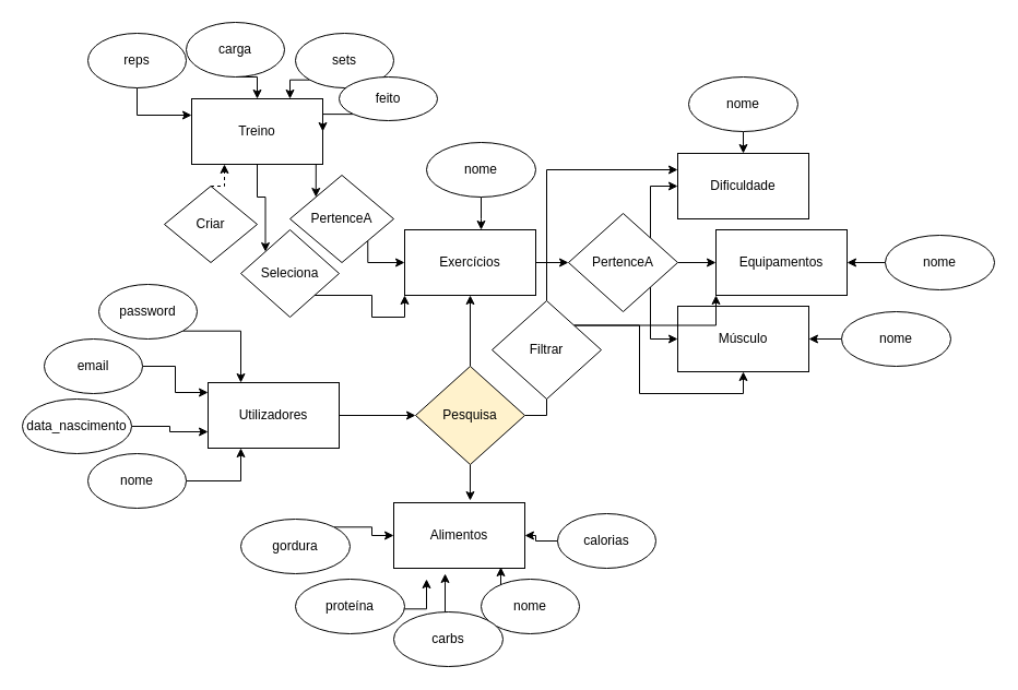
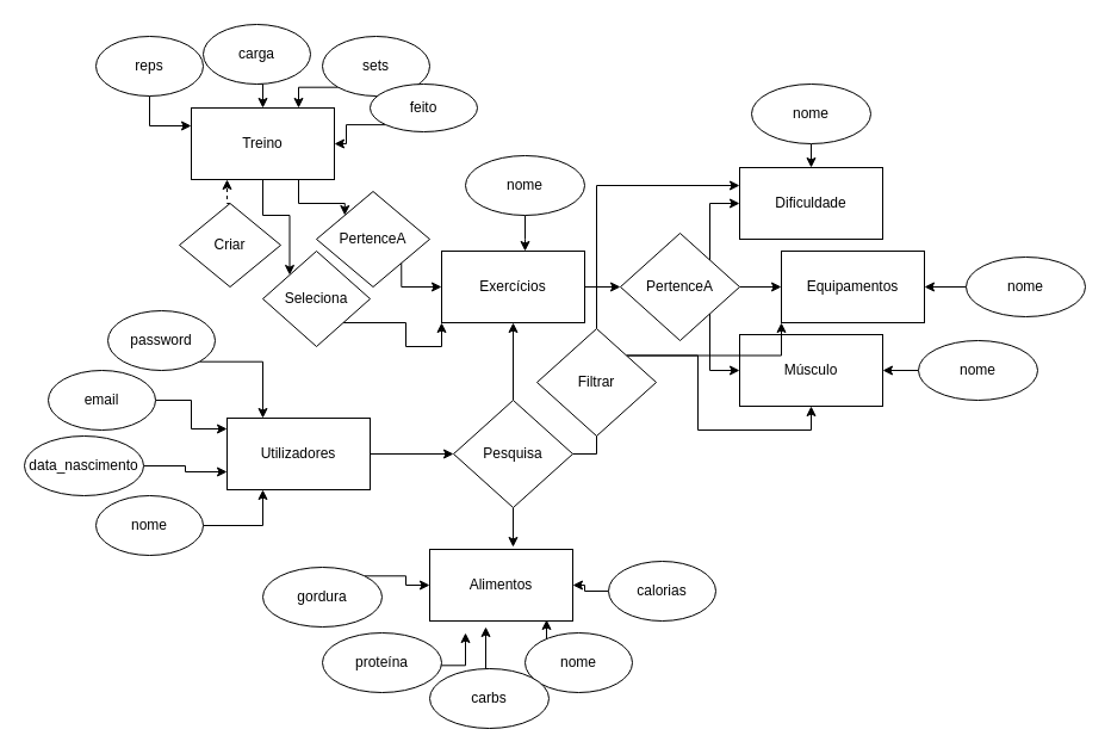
  <mxCell id="0" />
  <mxCell id="1" parent="0" />
  <mxCell id="2" style="edgeStyle=orthogonalEdgeStyle;rounded=0;orthogonalLoop=1;jettySize=auto;html=1;exitX=1;exitY=0.5;exitDx=0;exitDy=0;" parent="1" source="3" target="12" edge="1"><mxGeometry relative="1" as="geometry" /></mxCell>
  <mxCell id="3" value="Exercícios" style="rounded=0;whiteSpace=wrap;html=1;" parent="1" vertex="1"><mxGeometry x="370" y="210" width="120" height="60" as="geometry" /></mxCell>
  <mxCell id="4" style="edgeStyle=orthogonalEdgeStyle;rounded=0;orthogonalLoop=1;jettySize=auto;html=1;exitX=1;exitY=0.5;exitDx=0;exitDy=0;entryX=0;entryY=0.5;entryDx=0;entryDy=0;" parent="1" source="5" target="33" edge="1"><mxGeometry relative="1" as="geometry" /></mxCell>
  <mxCell id="5" value="Utilizadores" style="rounded=0;whiteSpace=wrap;html=1;" parent="1" vertex="1"><mxGeometry x="190" y="350" width="120" height="60" as="geometry" /></mxCell>
  <mxCell id="6" value="Equipamentos" style="rounded=0;whiteSpace=wrap;html=1;" parent="1" vertex="1"><mxGeometry x="655" y="210" width="120" height="60" as="geometry" /></mxCell>
  <mxCell id="7" value="Dificuldade" style="rounded=0;whiteSpace=wrap;html=1;" parent="1" vertex="1"><mxGeometry x="620" y="140" width="120" height="60" as="geometry" /></mxCell>
  <mxCell id="8" value="Músculo" style="rounded=0;whiteSpace=wrap;html=1;" parent="1" vertex="1"><mxGeometry x="620" y="280" width="120" height="60" as="geometry" /></mxCell>
  <mxCell id="9" style="edgeStyle=orthogonalEdgeStyle;rounded=0;orthogonalLoop=1;jettySize=auto;html=1;exitX=1;exitY=0.5;exitDx=0;exitDy=0;" parent="1" source="12" target="6" edge="1"><mxGeometry relative="1" as="geometry" /></mxCell>
  <mxCell id="10" style="edgeStyle=orthogonalEdgeStyle;rounded=0;orthogonalLoop=1;jettySize=auto;html=1;exitX=1;exitY=1;exitDx=0;exitDy=0;entryX=0;entryY=0.5;entryDx=0;entryDy=0;" parent="1" source="12" target="8" edge="1"><mxGeometry relative="1" as="geometry" /></mxCell>
  <mxCell id="11" style="edgeStyle=orthogonalEdgeStyle;rounded=0;orthogonalLoop=1;jettySize=auto;html=1;exitX=1;exitY=0;exitDx=0;exitDy=0;entryX=0;entryY=0.5;entryDx=0;entryDy=0;" parent="1" source="12" target="7" edge="1"><mxGeometry relative="1" as="geometry" /></mxCell>
  <mxCell id="12" value="PertenceA" style="rhombus;whiteSpace=wrap;html=1;" parent="1" vertex="1"><mxGeometry x="520" y="195" width="100" height="90" as="geometry" /></mxCell>
  <mxCell id="13" style="edgeStyle=orthogonalEdgeStyle;rounded=0;orthogonalLoop=1;jettySize=auto;html=1;exitX=0.5;exitY=1;exitDx=0;exitDy=0;" parent="1" source="14" target="3" edge="1"><mxGeometry relative="1" as="geometry"><Array as="points"><mxPoint x="440" y="200" /><mxPoint x="440" y="200" /></Array></mxGeometry></mxCell>
  <mxCell id="14" value="nome" style="ellipse;whiteSpace=wrap;html=1;" parent="1" vertex="1"><mxGeometry x="390" y="130" width="100" height="50" as="geometry" /></mxCell>
  <mxCell id="15" style="edgeStyle=orthogonalEdgeStyle;rounded=0;orthogonalLoop=1;jettySize=auto;html=1;exitX=0.5;exitY=1;exitDx=0;exitDy=0;entryX=0.5;entryY=0;entryDx=0;entryDy=0;" parent="1" source="16" target="7" edge="1"><mxGeometry relative="1" as="geometry" /></mxCell>
  <mxCell id="16" value="nome" style="ellipse;whiteSpace=wrap;html=1;" parent="1" vertex="1"><mxGeometry x="630" y="70" width="100" height="50" as="geometry" /></mxCell>
  <mxCell id="17" style="edgeStyle=orthogonalEdgeStyle;rounded=0;orthogonalLoop=1;jettySize=auto;html=1;exitX=0;exitY=0.5;exitDx=0;exitDy=0;entryX=1;entryY=0.5;entryDx=0;entryDy=0;" parent="1" target="6" edge="1"><mxGeometry relative="1" as="geometry"><mxPoint x="810" y="240" as="sourcePoint" /></mxGeometry></mxCell>
  <mxCell id="18" value="nome" style="ellipse;whiteSpace=wrap;html=1;" parent="1" vertex="1"><mxGeometry x="810" y="215" width="100" height="50" as="geometry" /></mxCell>
  <mxCell id="19" style="edgeStyle=orthogonalEdgeStyle;rounded=0;orthogonalLoop=1;jettySize=auto;html=1;exitX=0;exitY=0.5;exitDx=0;exitDy=0;" parent="1" source="20" target="8" edge="1"><mxGeometry relative="1" as="geometry" /></mxCell>
  <mxCell id="20" value="nome" style="ellipse;whiteSpace=wrap;html=1;" parent="1" vertex="1"><mxGeometry x="770" y="285" width="100" height="50" as="geometry" /></mxCell>
  <mxCell id="21" value="Alimentos" style="rounded=0;whiteSpace=wrap;html=1;" parent="1" vertex="1"><mxGeometry x="360" y="460" width="120" height="60" as="geometry" /></mxCell>
  <mxCell id="22" style="edgeStyle=orthogonalEdgeStyle;rounded=0;orthogonalLoop=1;jettySize=auto;html=1;exitX=0;exitY=0;exitDx=0;exitDy=0;entryX=0.817;entryY=0.983;entryDx=0;entryDy=0;entryPerimeter=0;" parent="1" source="23" target="21" edge="1"><mxGeometry relative="1" as="geometry" /></mxCell>
  <mxCell id="23" value="nome" style="ellipse;whiteSpace=wrap;html=1;" parent="1" vertex="1"><mxGeometry x="440" y="530" width="90" height="50" as="geometry" /></mxCell>
  <mxCell id="24" style="edgeStyle=orthogonalEdgeStyle;rounded=0;orthogonalLoop=1;jettySize=auto;html=1;exitX=1;exitY=0;exitDx=0;exitDy=0;" parent="1" edge="1"><mxGeometry relative="1" as="geometry"><mxPoint x="390" y="530" as="targetPoint" /><mxPoint x="365.355" y="557.322" as="sourcePoint" /></mxGeometry></mxCell>
  <mxCell id="25" value="proteína" style="ellipse;whiteSpace=wrap;html=1;" parent="1" vertex="1"><mxGeometry x="270" y="530" width="100" height="50" as="geometry" /></mxCell>
  <mxCell id="26" style="edgeStyle=orthogonalEdgeStyle;rounded=0;orthogonalLoop=1;jettySize=auto;html=1;exitX=0.5;exitY=0;exitDx=0;exitDy=0;entryX=0.392;entryY=1.083;entryDx=0;entryDy=0;entryPerimeter=0;" parent="1" source="27" target="21" edge="1"><mxGeometry relative="1" as="geometry" /></mxCell>
  <mxCell id="27" value="carbs" style="ellipse;whiteSpace=wrap;html=1;" parent="1" vertex="1"><mxGeometry x="360" y="560" width="100" height="50" as="geometry" /></mxCell>
  <mxCell id="28" style="edgeStyle=orthogonalEdgeStyle;rounded=0;orthogonalLoop=1;jettySize=auto;html=1;exitX=1;exitY=0;exitDx=0;exitDy=0;entryX=0;entryY=0.5;entryDx=0;entryDy=0;" parent="1" source="29" target="21" edge="1"><mxGeometry relative="1" as="geometry" /></mxCell>
  <mxCell id="29" value="gordura" style="ellipse;whiteSpace=wrap;html=1;" parent="1" vertex="1"><mxGeometry x="220" y="475" width="100" height="50" as="geometry" /></mxCell>
  <mxCell id="30" style="edgeStyle=orthogonalEdgeStyle;rounded=0;orthogonalLoop=1;jettySize=auto;html=1;exitX=0.5;exitY=0;exitDx=0;exitDy=0;entryX=0.5;entryY=1;entryDx=0;entryDy=0;" parent="1" source="33" target="3" edge="1"><mxGeometry relative="1" as="geometry"><mxPoint x="430" y="280" as="targetPoint" /></mxGeometry></mxCell>
  <mxCell id="31" style="edgeStyle=orthogonalEdgeStyle;rounded=0;orthogonalLoop=1;jettySize=auto;html=1;exitX=0.5;exitY=1;exitDx=0;exitDy=0;entryX=0.583;entryY=-0.033;entryDx=0;entryDy=0;entryPerimeter=0;" parent="1" source="33" target="21" edge="1"><mxGeometry relative="1" as="geometry" /></mxCell>
  <mxCell id="32" style="edgeStyle=orthogonalEdgeStyle;rounded=0;orthogonalLoop=1;jettySize=auto;html=1;exitX=1;exitY=0.5;exitDx=0;exitDy=0;entryX=0;entryY=0.5;entryDx=0;entryDy=0;" parent="1" source="33" target="62" edge="1"><mxGeometry relative="1" as="geometry" /></mxCell>
- <mxCell id="33" value="Pesquisa" style="rhombus;whiteSpace=wrap;html=1;fillColor=#fff2cc;" parent="1" vertex="1"><mxGeometry x="380" y="335" width="100" height="90" as="geometry" /></mxCell>
+ <mxCell id="33" value="Pesquisa" style="rhombus;whiteSpace=wrap;html=1;" parent="1" vertex="1"><mxGeometry x="380" y="335" width="100" height="90" as="geometry" /></mxCell>
  <mxCell id="34" style="edgeStyle=orthogonalEdgeStyle;rounded=0;orthogonalLoop=1;jettySize=auto;html=1;exitX=1;exitY=0.5;exitDx=0;exitDy=0;entryX=0;entryY=0.75;entryDx=0;entryDy=0;" parent="1" source="35" target="5" edge="1"><mxGeometry relative="1" as="geometry" /></mxCell>
  <mxCell id="35" value="data_nascimento" style="ellipse;whiteSpace=wrap;html=1;" parent="1" vertex="1"><mxGeometry x="20" y="365" width="100" height="50" as="geometry" /></mxCell>
  <mxCell id="36" style="edgeStyle=orthogonalEdgeStyle;rounded=0;orthogonalLoop=1;jettySize=auto;html=1;exitX=1;exitY=0.5;exitDx=0;exitDy=0;entryX=0;entryY=0.15;entryDx=0;entryDy=0;entryPerimeter=0;" parent="1" source="37" target="5" edge="1"><mxGeometry relative="1" as="geometry" /></mxCell>
  <mxCell id="37" value="email" style="ellipse;whiteSpace=wrap;html=1;" parent="1" vertex="1"><mxGeometry x="40" y="310" width="90" height="50" as="geometry" /></mxCell>
  <mxCell id="38" style="edgeStyle=orthogonalEdgeStyle;rounded=0;orthogonalLoop=1;jettySize=auto;html=1;exitX=1;exitY=1;exitDx=0;exitDy=0;entryX=0.25;entryY=0;entryDx=0;entryDy=0;" parent="1" source="39" target="5" edge="1"><mxGeometry relative="1" as="geometry" /></mxCell>
  <mxCell id="39" value="password" style="ellipse;whiteSpace=wrap;html=1;" parent="1" vertex="1"><mxGeometry x="90" y="260" width="90" height="50" as="geometry" /></mxCell>
  <mxCell id="40" style="edgeStyle=orthogonalEdgeStyle;rounded=0;orthogonalLoop=1;jettySize=auto;html=1;exitX=0.75;exitY=1;exitDx=0;exitDy=0;entryX=0;entryY=0;entryDx=0;entryDy=0;" parent="1" source="42" target="48" edge="1"><mxGeometry relative="1" as="geometry" /></mxCell>
  <mxCell id="41" style="edgeStyle=orthogonalEdgeStyle;rounded=0;orthogonalLoop=1;jettySize=auto;html=1;exitX=0.5;exitY=1;exitDx=0;exitDy=0;entryX=0;entryY=0;entryDx=0;entryDy=0;" parent="1" source="42" target="58" edge="1"><mxGeometry relative="1" as="geometry" /></mxCell>
- <mxCell id="42" value="Treino" style="rounded=0;whiteSpace=wrap;html=1;" parent="1" vertex="1"><mxGeometry x="175" y="90" width="120" height="60" as="geometry" /></mxCell>
+ <mxCell id="42" value="Treino" style="rounded=0;whiteSpace=wrap;html=1;" parent="1" vertex="1"><mxGeometry x="160" y="90" width="120" height="60" as="geometry" /></mxCell>
  <mxCell id="43" style="edgeStyle=orthogonalEdgeStyle;rounded=0;orthogonalLoop=1;jettySize=auto;html=1;exitX=1;exitY=0.5;exitDx=0;exitDy=0;entryX=0.25;entryY=1;entryDx=0;entryDy=0;" parent="1" source="44" target="5" edge="1"><mxGeometry relative="1" as="geometry" /></mxCell>
  <mxCell id="44" value="nome" style="ellipse;whiteSpace=wrap;html=1;" parent="1" vertex="1"><mxGeometry y="415" width="90" height="50" as="geometry" x="80" /></mxCell>
  <mxCell id="45" style="edgeStyle=orthogonalEdgeStyle;rounded=0;orthogonalLoop=1;jettySize=auto;html=1;exitX=0.5;exitY=0;exitDx=0;exitDy=0;entryX=0.25;entryY=1;entryDx=0;entryDy=0;dashed=1;" parent="1" source="46" target="42" edge="1"><mxGeometry relative="1" as="geometry" /></mxCell>
  <mxCell id="46" value="Criar" style="rhombus;whiteSpace=wrap;html=1;" parent="1" vertex="1"><mxGeometry x="150" y="170" width="85" height="70" as="geometry" /></mxCell>
  <mxCell id="47" style="edgeStyle=orthogonalEdgeStyle;rounded=0;orthogonalLoop=1;jettySize=auto;html=1;exitX=1;exitY=1;exitDx=0;exitDy=0;entryX=0;entryY=0.5;entryDx=0;entryDy=0;" parent="1" source="48" target="3" edge="1"><mxGeometry relative="1" as="geometry"><Array as="points"><mxPoint x="336" y="240" /></Array></mxGeometry></mxCell>
  <mxCell id="48" value="PertenceA" style="rhombus;whiteSpace=wrap;html=1;" parent="1" vertex="1"><mxGeometry x="265" y="160" width="95" height="80" as="geometry" /></mxCell>
  <mxCell id="49" style="edgeStyle=orthogonalEdgeStyle;rounded=0;orthogonalLoop=1;jettySize=auto;html=1;exitX=0.5;exitY=1;exitDx=0;exitDy=0;entryX=0;entryY=0.25;entryDx=0;entryDy=0;" parent="1" source="50" target="42" edge="1"><mxGeometry relative="1" as="geometry" /></mxCell>
  <mxCell id="50" value="reps" style="ellipse;whiteSpace=wrap;html=1;" parent="1" vertex="1"><mxGeometry y="30" width="90" height="50" as="geometry" x="80" /></mxCell>
  <mxCell id="51" style="edgeStyle=orthogonalEdgeStyle;rounded=0;orthogonalLoop=1;jettySize=auto;html=1;exitX=0.5;exitY=1;exitDx=0;exitDy=0;entryX=0.5;entryY=0;entryDx=0;entryDy=0;" parent="1" source="52" target="42" edge="1"><mxGeometry relative="1" as="geometry" /></mxCell>
  <mxCell id="52" value="carga" style="ellipse;whiteSpace=wrap;html=1;" parent="1" vertex="1"><mxGeometry x="170" y="20" width="90" height="50" as="geometry" /></mxCell>
  <mxCell id="53" style="edgeStyle=orthogonalEdgeStyle;rounded=0;orthogonalLoop=1;jettySize=auto;html=1;exitX=0;exitY=1;exitDx=0;exitDy=0;entryX=0.75;entryY=0;entryDx=0;entryDy=0;" parent="1" source="54" target="42" edge="1"><mxGeometry relative="1" as="geometry" /></mxCell>
  <mxCell id="54" value="sets" style="ellipse;whiteSpace=wrap;html=1;" parent="1" vertex="1"><mxGeometry x="270" y="30" width="90" height="50" as="geometry" /></mxCell>
  <mxCell id="55" style="edgeStyle=orthogonalEdgeStyle;rounded=0;orthogonalLoop=1;jettySize=auto;html=1;exitX=0;exitY=1;exitDx=0;exitDy=0;entryX=1;entryY=0.5;entryDx=0;entryDy=0;" parent="1" source="56" target="42" edge="1"><mxGeometry relative="1" as="geometry" /></mxCell>
  <mxCell id="56" value="feito" style="ellipse;whiteSpace=wrap;html=1;" parent="1" vertex="1"><mxGeometry x="310" y="70" width="90" height="40" as="geometry" /></mxCell>
  <mxCell id="57" style="edgeStyle=orthogonalEdgeStyle;rounded=0;orthogonalLoop=1;jettySize=auto;html=1;exitX=1;exitY=1;exitDx=0;exitDy=0;entryX=0;entryY=1;entryDx=0;entryDy=0;" parent="1" source="58" target="3" edge="1"><mxGeometry relative="1" as="geometry" /></mxCell>
  <mxCell id="58" value="Seleciona" style="rhombus;whiteSpace=wrap;html=1;" parent="1" vertex="1"><mxGeometry x="220" y="210" width="90" height="80" as="geometry" /></mxCell>
  <mxCell id="59" style="edgeStyle=orthogonalEdgeStyle;rounded=0;orthogonalLoop=1;jettySize=auto;html=1;exitX=1;exitY=0;exitDx=0;exitDy=0;entryX=0.5;entryY=1;entryDx=0;entryDy=0;" parent="1" source="62" target="8" edge="1"><mxGeometry relative="1" as="geometry" /></mxCell>
  <mxCell id="60" style="edgeStyle=orthogonalEdgeStyle;rounded=0;orthogonalLoop=1;jettySize=auto;html=1;exitX=0.5;exitY=0;exitDx=0;exitDy=0;entryX=0;entryY=0.25;entryDx=0;entryDy=0;" parent="1" source="62" target="7" edge="1"><mxGeometry relative="1" as="geometry" /></mxCell>
  <mxCell id="61" style="edgeStyle=orthogonalEdgeStyle;rounded=0;orthogonalLoop=1;jettySize=auto;html=1;exitX=1;exitY=0;exitDx=0;exitDy=0;entryX=0;entryY=1;entryDx=0;entryDy=0;" parent="1" source="62" target="6" edge="1"><mxGeometry relative="1" as="geometry" /></mxCell>
  <mxCell id="62" value="Filtrar" style="rhombus;whiteSpace=wrap;html=1;" parent="1" vertex="1"><mxGeometry x="450" y="275" width="100" height="90" as="geometry" /></mxCell>
  <mxCell id="63" style="edgeStyle=orthogonalEdgeStyle;rounded=0;orthogonalLoop=1;jettySize=auto;html=1;exitX=0;exitY=0.5;exitDx=0;exitDy=0;" edge="1" parent="1" source="64" target="21"><mxGeometry relative="1" as="geometry" /></mxCell>
  <mxCell id="64" value="calorias" style="ellipse;whiteSpace=wrap;html=1;" vertex="1" parent="1"><mxGeometry x="510" y="470" width="90" height="50" as="geometry" /></mxCell>
